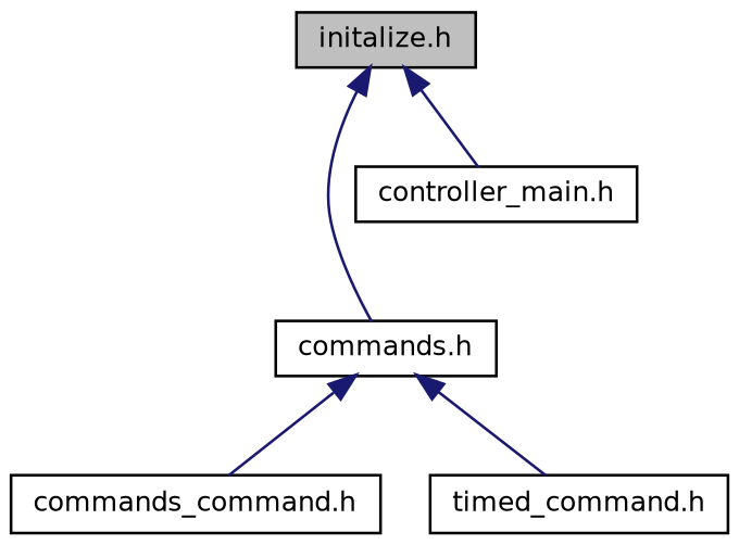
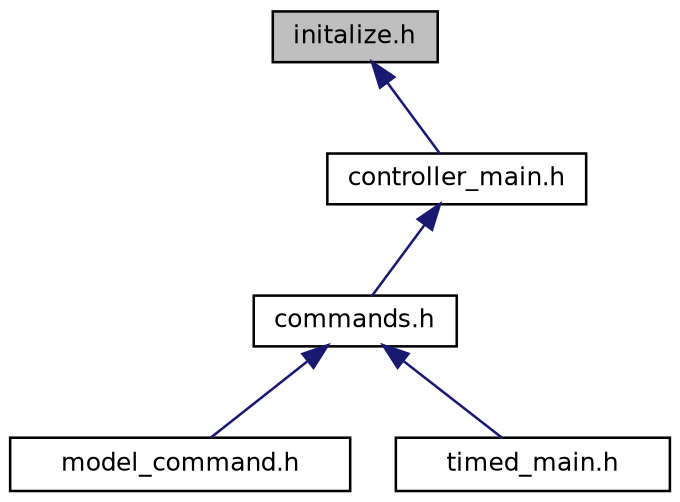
  digraph {
    node [color=black fillcolor=white fontname=Helvetica fontsize=10 shape=record style=filled]
    edge [color=midnightblue dir=back fontname=Helvetica fontsize=10 labelfontname=Helvetica labelfontsize=10 style=solid]
    n1 [fillcolor=grey75 fontcolor=black height=0.2 label="initalize.h" width=0.4]
    n2 [height=0.2 label="commands.h" width=0.4]
    n3 [height=0.2 label="controller_main.h" width=0.4]
-   n4 [height=0.2 label="commands_command.h" width=0.4]
-   n5 [height=0.2 label="timed_command.h" width=0.4]
-   n1 -> n2
+   n4 [height=0.2 label="model_command.h" width=0.4]
+   n5 [height=0.2 label="timed_main.h" width=0.4]
+   n3 -> n2
    n1 -> n3
    n2 -> n4
    n2 -> n5
  }
